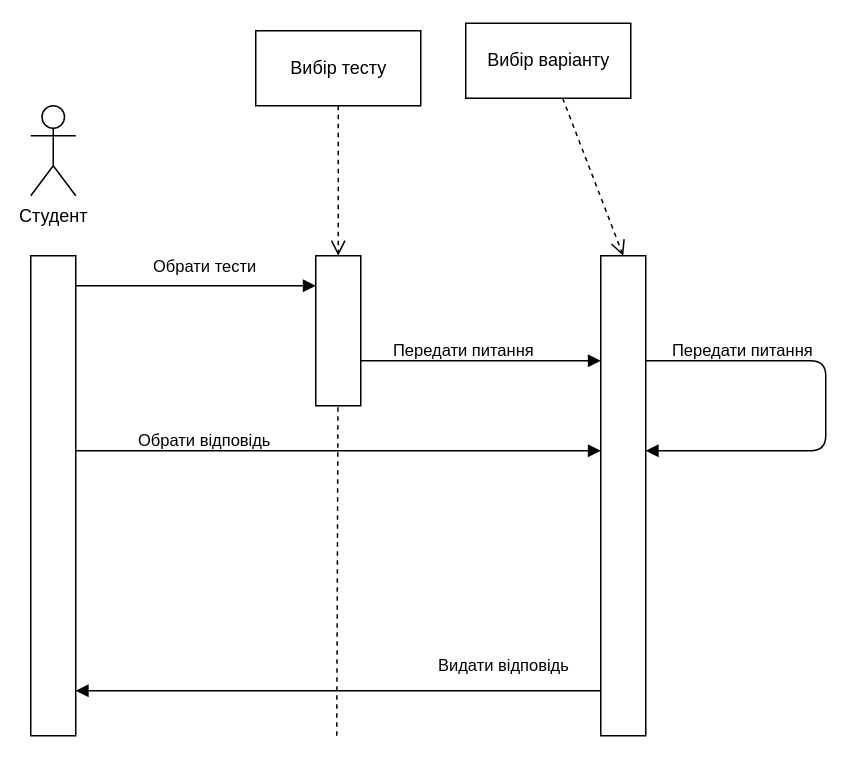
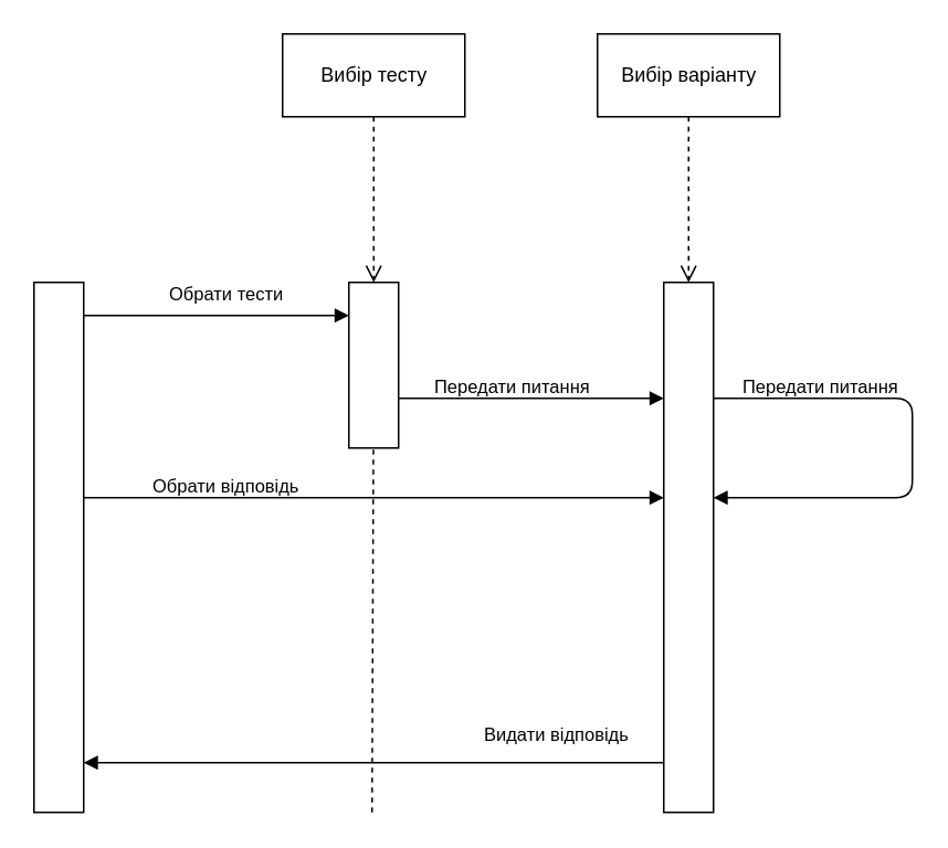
  <mxCell id="0" />
  <mxCell id="1" parent="0" />
- <mxCell id="2" value="Студент" style="shape=umlActor;verticalLabelPosition=bottom;labelBackgroundColor=#ffffff;verticalAlign=top;html=1;" parent="1" vertex="1"><mxGeometry x="20" y="70" width="30" height="60" as="geometry" /></mxCell>
  <mxCell id="3" value="Вибір тесту" style="html=1;" parent="1" vertex="1"><mxGeometry x="170" y="20" width="110" height="50" as="geometry" /></mxCell>
  <mxCell id="4" value="" style="html=1;" parent="1" vertex="1"><mxGeometry x="20" y="170" width="30" height="320" as="geometry" /></mxCell>
  <mxCell id="5" value="Обрати тести" style="endArrow=block;endFill=1;html=1;edgeStyle=orthogonalEdgeStyle;align=left;verticalAlign=top;" parent="1" edge="1"><mxGeometry x="-0.375" y="26" relative="1" as="geometry"><mxPoint x="50" y="190" as="sourcePoint" /><mxPoint x="210" y="190" as="targetPoint" /><mxPoint as="offset" /></mxGeometry></mxCell>
  <mxCell id="6" value="" style="resizable=0;html=1;align=left;verticalAlign=bottom;labelBackgroundColor=#ffffff;fontSize=10;" parent="5" connectable="0" vertex="1"><mxGeometry x="-1" relative="1" as="geometry" /></mxCell>
  <mxCell id="7" value="" style="html=1;" parent="1" vertex="1"><mxGeometry x="210" y="170" width="30" height="100" as="geometry" /></mxCell>
- <mxCell id="8" value="Вибір варіанту" style="html=1;" parent="1" vertex="1"><mxGeometry x="310" y="15" width="110" height="50" as="geometry" /></mxCell>
+ <mxCell id="8" value="Вибір варіанту" style="html=1;" parent="1" vertex="1"><mxGeometry x="360" y="20" width="110" height="50" as="geometry" /></mxCell>
  <mxCell id="9" value="" style="html=1;" parent="1" vertex="1"><mxGeometry x="400" y="170" width="30" height="320" as="geometry" /></mxCell>
  <mxCell id="10" value="Обрати відповідь" style="endArrow=block;endFill=1;html=1;edgeStyle=orthogonalEdgeStyle;align=left;verticalAlign=top;" parent="1" target="9" edge="1"><mxGeometry x="0.543" y="231" relative="1" as="geometry"><mxPoint x="50" y="300" as="sourcePoint" /><mxPoint x="210" y="300" as="targetPoint" /><mxPoint x="-230" y="211" as="offset" /><Array as="points"><mxPoint x="320" y="300" /><mxPoint x="320" y="300" /></Array></mxGeometry></mxCell>
  <mxCell id="11" value="" style="resizable=0;html=1;align=left;verticalAlign=bottom;labelBackgroundColor=#ffffff;fontSize=10;" parent="10" connectable="0" vertex="1"><mxGeometry x="-1" relative="1" as="geometry" /></mxCell>
  <mxCell id="12" value="Видати відповідь" style="endArrow=block;endFill=1;html=1;edgeStyle=orthogonalEdgeStyle;align=left;verticalAlign=top;" parent="1" source="9" target="4" edge="1"><mxGeometry x="-0.2" y="-42" relative="1" as="geometry"><mxPoint x="260" y="390" as="sourcePoint" /><mxPoint x="420" y="390" as="targetPoint" /><mxPoint x="30" y="12" as="offset" /><Array as="points"><mxPoint x="260" y="460" /><mxPoint x="260" y="460" /></Array></mxGeometry></mxCell>
  <mxCell id="13" value="" style="resizable=0;html=1;align=left;verticalAlign=bottom;labelBackgroundColor=#ffffff;fontSize=10;" parent="12" connectable="0" vertex="1"><mxGeometry x="-1" relative="1" as="geometry" /></mxCell>
  <mxCell id="14" value="" style="html=1;verticalAlign=bottom;endArrow=open;dashed=1;endSize=8;" parent="1" source="3" target="7" edge="1"><mxGeometry relative="1" as="geometry"><mxPoint x="300" y="110" as="sourcePoint" /><mxPoint x="220" y="110" as="targetPoint" /></mxGeometry></mxCell>
  <mxCell id="15" value="" style="html=1;verticalAlign=bottom;endArrow=open;dashed=1;endSize=8;entryX=0.5;entryY=0;entryDx=0;entryDy=0;" parent="1" source="8" target="9" edge="1"><mxGeometry relative="1" as="geometry"><mxPoint x="382.808" y="40" as="sourcePoint" /><mxPoint x="380.001" y="140" as="targetPoint" /></mxGeometry></mxCell>
  <mxCell id="16" value="Передати питання" style="endArrow=block;endFill=1;html=1;edgeStyle=orthogonalEdgeStyle;align=left;verticalAlign=top;" parent="1" edge="1"><mxGeometry x="-0.75" y="20" relative="1" as="geometry"><mxPoint x="240" y="240" as="sourcePoint" /><mxPoint x="400" y="240" as="targetPoint" /><mxPoint as="offset" /></mxGeometry></mxCell>
  <mxCell id="17" value="" style="resizable=0;html=1;align=left;verticalAlign=bottom;labelBackgroundColor=#ffffff;fontSize=10;" parent="16" connectable="0" vertex="1"><mxGeometry x="-1" relative="1" as="geometry" /></mxCell>
  <mxCell id="18" value="Передати питання" style="endArrow=block;endFill=1;html=1;edgeStyle=orthogonalEdgeStyle;align=left;verticalAlign=top;" parent="1" source="9" target="9" edge="1"><mxGeometry x="-0.895" y="20" relative="1" as="geometry"><mxPoint x="440" y="240" as="sourcePoint" /><mxPoint x="600" y="240" as="targetPoint" /><mxPoint as="offset" /><Array as="points"><mxPoint x="550" y="240" /><mxPoint x="550" y="300" /></Array></mxGeometry></mxCell>
  <mxCell id="19" value="" style="resizable=0;html=1;align=left;verticalAlign=bottom;labelBackgroundColor=#ffffff;fontSize=10;" parent="18" connectable="0" vertex="1"><mxGeometry x="-1" relative="1" as="geometry" /></mxCell>
  <mxCell id="20" value="" style="endArrow=none;dashed=1;html=1;" parent="1" target="7" edge="1"><mxGeometry width="50" height="50" relative="1" as="geometry"><mxPoint x="224" y="490" as="sourcePoint" /><mxPoint x="220" y="340" as="targetPoint" /></mxGeometry></mxCell>
